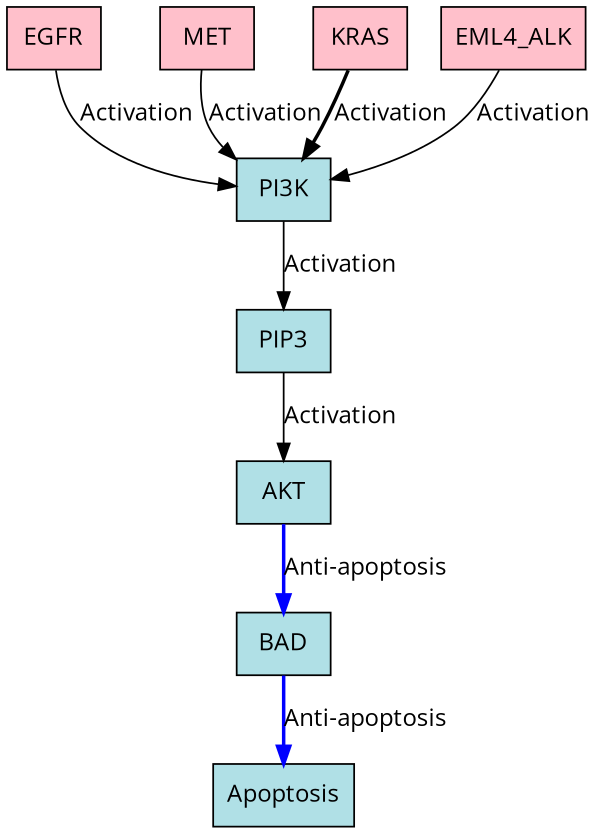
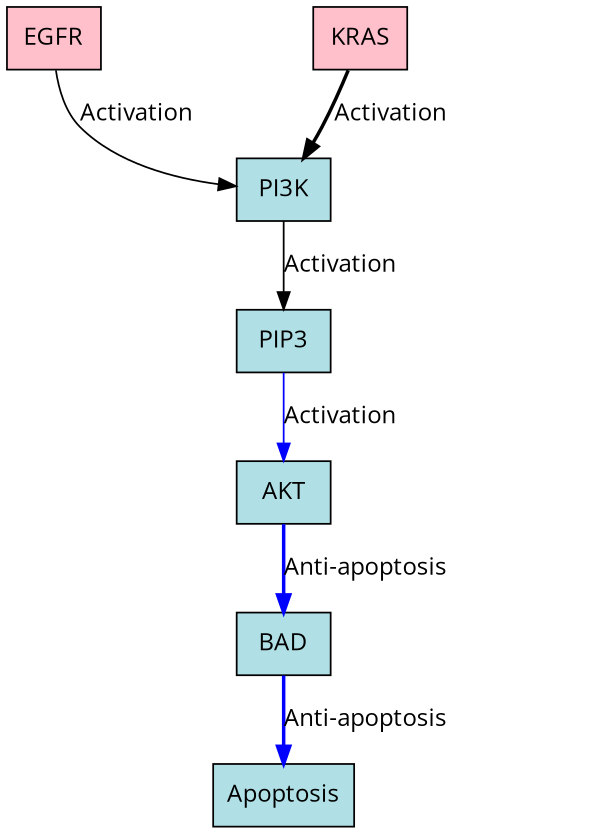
  digraph {
    fontname="Open Sans"
    rankdir=TB
    node [fillcolor="#B0E0E6" fontname="Open Sans" shape=box style=filled]
    edge [fontname="Open Sans"]
    EGFR [fillcolor="#FFC0CB"]
    PI3K
    PIP3
-   MET [fillcolor="#FFC0CB"]
    KRAS [fillcolor="#FFC0CB"]
    AKT
    BAD
    Apoptosis
-   EML4_ALK [fillcolor="#FFC0CB"]
    EGFR -> PI3K [label=Activation]
    PI3K -> PIP3 [label=Activation]
-   PIP3 -> AKT [label=Activation]
-   MET -> PI3K [label=Activation]
+   PIP3 -> AKT [label=Activation color=blue]
    KRAS -> PI3K [label=Activation style=bold]
    AKT -> BAD [color=blue label="Anti-apoptosis" style=bold]
    BAD -> Apoptosis [color=blue label="Anti-apoptosis" style=bold]
-   EML4_ALK -> PI3K [label=Activation]
  }
